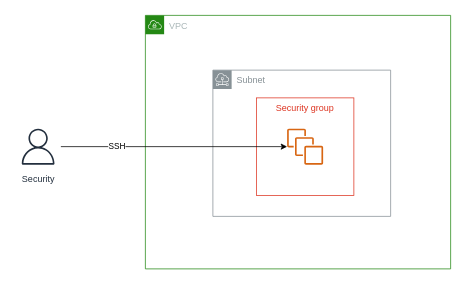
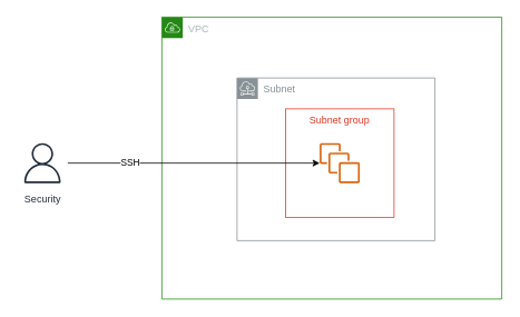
  <mxCell id="0" />
  <mxCell id="1" parent="0" />
  <mxCell id="2" value="VPC" style="points=[[0,0],[0.25,0],[0.5,0],[0.75,0],[1,0],[1,0.25],[1,0.5],[1,0.75],[1,1],[0.75,1],[0.5,1],[0.25,1],[0,1],[0,0.75],[0,0.5],[0,0.25]];outlineConnect=0;gradientColor=none;html=1;whiteSpace=wrap;fontSize=12;fontStyle=0;shape=mxgraph.aws4.group;grIcon=mxgraph.aws4.group_vpc;strokeColor=#248814;fillColor=none;verticalAlign=top;align=left;spacingLeft=30;fontColor=#AAB7B8;dashed=0;" vertex="1" parent="1"><mxGeometry x="193" y="20" width="407" height="338" as="geometry" /></mxCell>
  <mxCell id="3" value="Subnet" style="outlineConnect=0;gradientColor=none;html=1;whiteSpace=wrap;fontSize=12;fontStyle=0;shape=mxgraph.aws4.group;grIcon=mxgraph.aws4.group_subnet;strokeColor=#879196;fillColor=none;verticalAlign=top;align=left;spacingLeft=30;fontColor=#879196;dashed=0;" vertex="1" parent="1"><mxGeometry x="283" y="93" width="237" height="195" as="geometry" /></mxCell>
- <mxCell id="4" value="Security group" style="fillColor=none;strokeColor=#DD3522;verticalAlign=top;fontStyle=0;fontColor=#DD3522;" vertex="1" parent="1"><mxGeometry x="341" y="130" width="130" height="130" as="geometry" /></mxCell>
+ <mxCell id="4" value="Subnet group" style="fillColor=none;strokeColor=#DD3522;verticalAlign=top;fontStyle=0;fontColor=#DD3522;" vertex="1" parent="1"><mxGeometry x="341" y="130" width="130" height="130" as="geometry" /></mxCell>
  <mxCell id="5" value="" style="outlineConnect=0;fontColor=#232F3E;gradientColor=none;fillColor=#D86613;strokeColor=none;dashed=0;verticalLabelPosition=bottom;verticalAlign=top;align=center;html=1;fontSize=12;fontStyle=0;aspect=fixed;pointerEvents=1;shape=mxgraph.aws4.instances;" vertex="1" parent="1"><mxGeometry x="382" y="171" width="48" height="48" as="geometry" /></mxCell>
  <mxCell id="6" style="edgeStyle=orthogonalEdgeStyle;rounded=0;orthogonalLoop=1;jettySize=auto;html=1;" edge="1" parent="1" source="8" target="5"><mxGeometry relative="1" as="geometry" /></mxCell>
  <mxCell id="7" value="SSH" style="edgeLabel;html=1;align=center;verticalAlign=middle;resizable=0;points=[];" vertex="1" connectable="0" parent="6"><mxGeometry x="-0.51" y="1" relative="1" as="geometry"><mxPoint as="offset" /></mxGeometry></mxCell>
  <mxCell id="8" value="Security" style="outlineConnect=0;fontColor=#232F3E;gradientColor=none;strokeColor=#232F3E;fillColor=#ffffff;dashed=0;verticalLabelPosition=bottom;verticalAlign=top;align=center;html=1;fontSize=12;fontStyle=0;aspect=fixed;shape=mxgraph.aws4.resourceIcon;resIcon=mxgraph.aws4.user;" vertex="1" parent="1"><mxGeometry x="20" y="165" width="60" height="60" as="geometry" /></mxCell>
